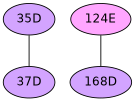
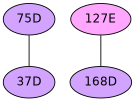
  graph {
    fontname="DejaVu Sans"
    node [fillcolor="#D3A4FF" fontname="DejaVu Sans" style=radial]
    edge [fontname="DejaVu Sans" penwidth=1]
-   "35D"
+   "35D" [label="75D"]
    "37D"
-   "124E" [fillcolor="#FFA6FF"]
+   "124E" [fillcolor="#FFA6FF" label="127E"]
    n4 [label="168D"]
    "35D" -- "37D"
    "124E" -- n4
  }
